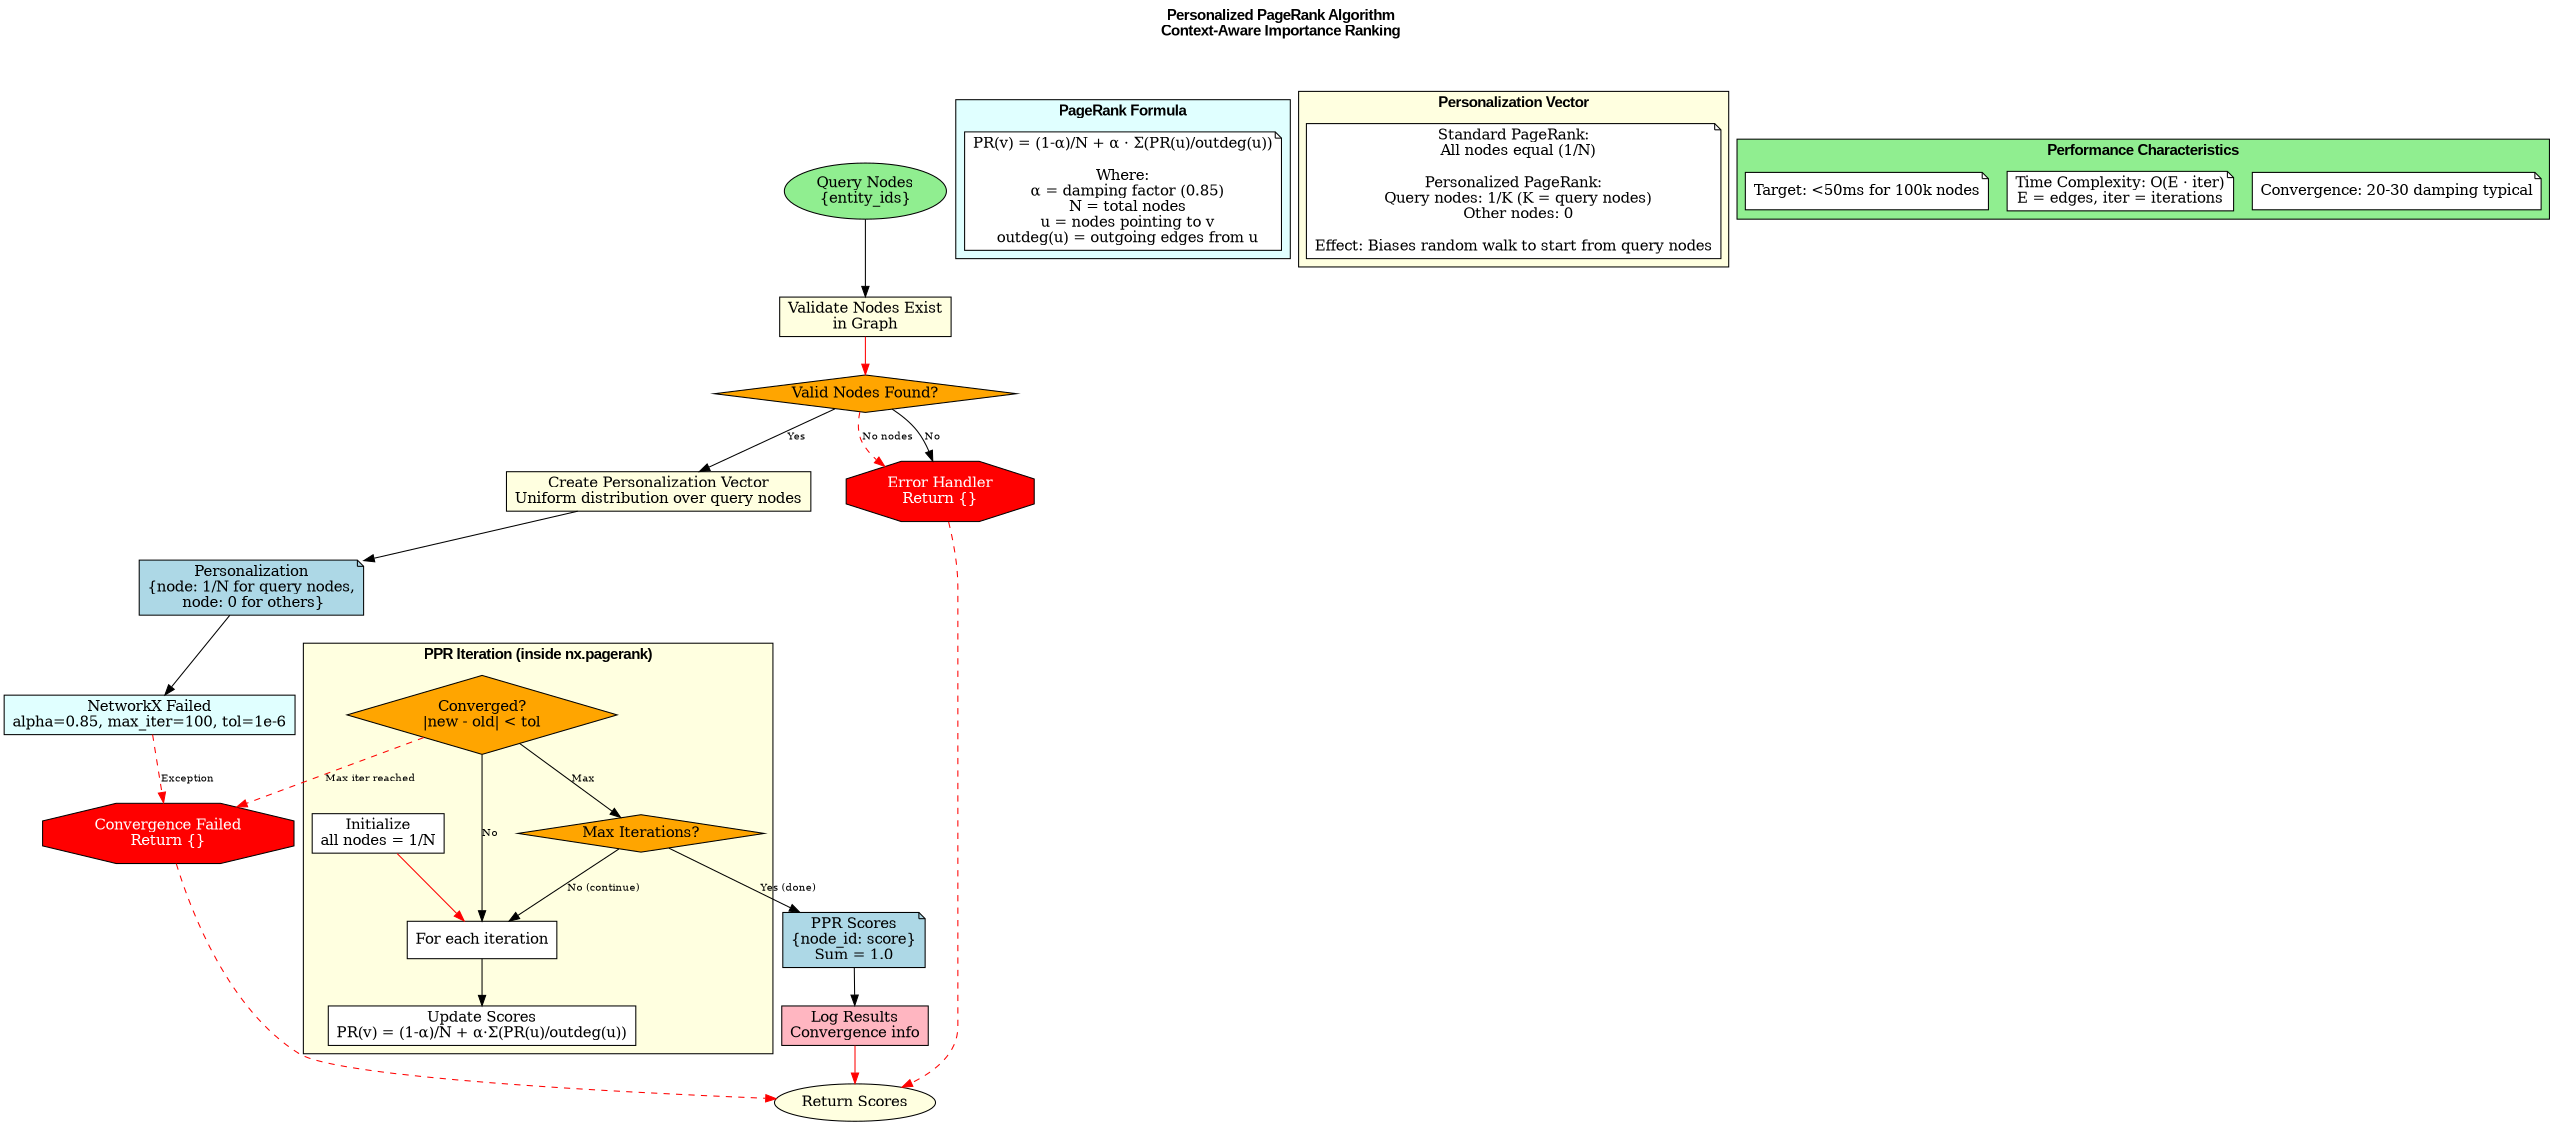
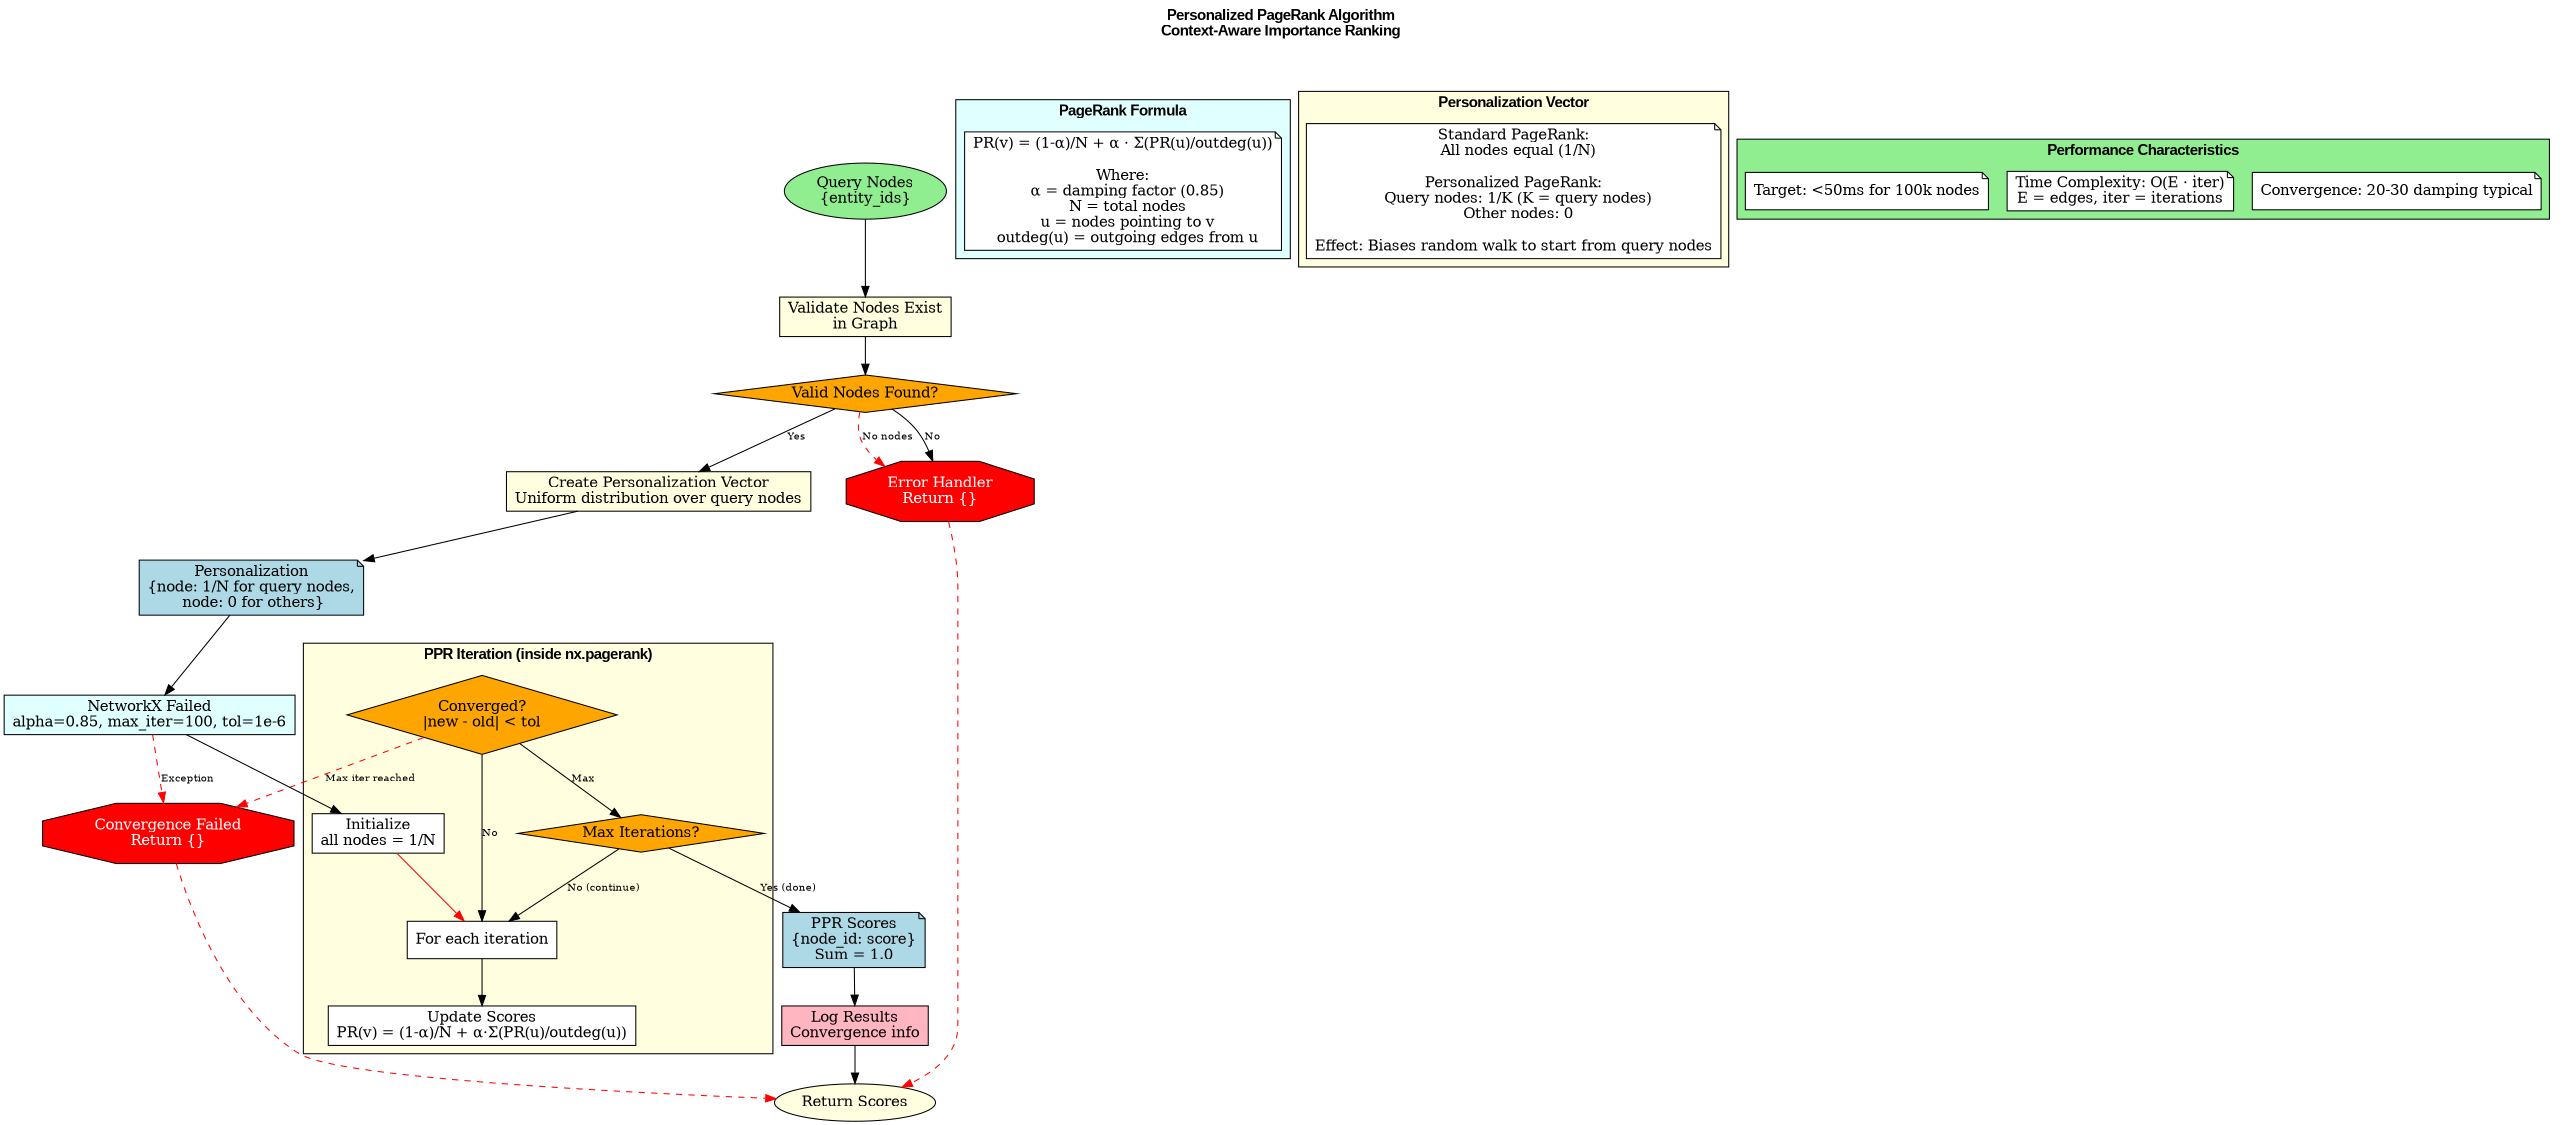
  digraph {
    fontname="Arial Bold"
    fontsize=14
    label="Personalized PageRank Algorithm\nContext-Aware Importance Ranking"
    labelloc=t
    rankdir=TB
    node [fillcolor=white shape=box style=filled]
    edge [fontsize=10]
    n1 [label="Initialize\nall nodes = 1/N"]
    n2 [label="For each iteration"]
    n3 [label="Update Scores\nPR(v) = (1-α)/N + α·Σ(PR(u)/outdeg(u))"]
    n4 [fillcolor=orange label="Converged?\n|new - old| < tol" shape=diamond]
    n5 [fillcolor=orange label="Max Iterations?" shape=diamond]
    n6 [label="PR(v) = (1-α)/N + α · Σ(PR(u)/outdeg(u))\n\nWhere:\n  α = damping factor (0.85)\n  N = total nodes\n  u = nodes pointing to v\n  outdeg(u) = outgoing edges from u" shape=note]
    n7 [label="Standard PageRank:\n  All nodes equal (1/N)\n\nPersonalized PageRank:\n  Query nodes: 1/K (K = query nodes)\n  Other nodes: 0\n\nEffect: Biases random walk to start from query nodes" shape=note]
    n8 [label="Convergence: 20-30 damping typical" shape=note]
    n9 [label="Time Complexity: O(E · iter)\nE = edges, iter = iterations" shape=note]
    n10 [label="Target: <50ms for 100k nodes" shape=note]
    n11 [fillcolor=red fontcolor=white label="Convergence Failed\nReturn {}" shape=octagon]
    n12 [fillcolor=lightblue label="PPR Scores\n{node_id: score}\nSum = 1.0" shape=note]
    n13 [fillcolor=lightgreen label="Query Nodes\n{entity_ids}" shape=ellipse]
    n14 [fillcolor=lightyellow label="Validate Nodes Exist\nin Graph"]
    n15 [fillcolor=orange label="Valid Nodes Found?" shape=diamond]
    n16 [fillcolor=lightyellow label="Create Personalization Vector\nUniform distribution over query nodes"]
    n17 [fillcolor=red fontcolor=white label="Error Handler\nReturn {}" shape=octagon]
    n18 [fillcolor=lightblue label="Personalization\n{node: 1/N for query nodes,\n node: 0 for others}" shape=note]
    n19 [fillcolor=lightyellow label="Return Scores" shape=ellipse]
    n20 [fillcolor=lightcyan label="NetworkX Failed\nalpha=0.85, max_iter=100, tol=1e-6"]
    n21 [fillcolor=lightpink label="Log Results\nConvergence info"]
    subgraph cluster_1 {
      fillcolor=lightyellow
      label="PPR Iteration (inside nx.pagerank)"
      style=filled
      n1
      n2
      n3
      n4
      n5
    }
    subgraph cluster_2 {
      fillcolor=lightcyan
      label="PageRank Formula"
      style=filled
      n6
    }
    subgraph cluster_3 {
      fillcolor=lightyellow
      label="Personalization Vector"
      style=filled
      n7
    }
    subgraph cluster_4 {
      fillcolor=lightgreen
      label="Performance Characteristics"
      style=filled
      n8
      n9
      n10
    }
    n1 -> n2 [color=red]
    n2 -> n3
    n4 -> n2 [label=No]
    n4 -> n5 [label=Max]
    n4 -> n11 [color=red label="Max iter reached" style=dashed]
    n5 -> n2 [label="No (continue)"]
    n5 -> n12 [label="Yes (done)"]
    n11 -> n19 [color=red style=dashed]
    n12 -> n21
    n13 -> n14
-   n14 -> n15 [color=red]
+   n14 -> n15
    n15 -> n16 [label=Yes]
    n15 -> n17 [label=No]
    n15 -> n17 [color=red label="No nodes" style=dashed]
    n16 -> n18
    n17 -> n19 [color=red style=dashed]
    n18 -> n20
+   n20 -> n1
    n20 -> n11 [color=red label=Exception style=dashed]
-   n21 -> n19 [color=red]
+   n21 -> n19
  }
